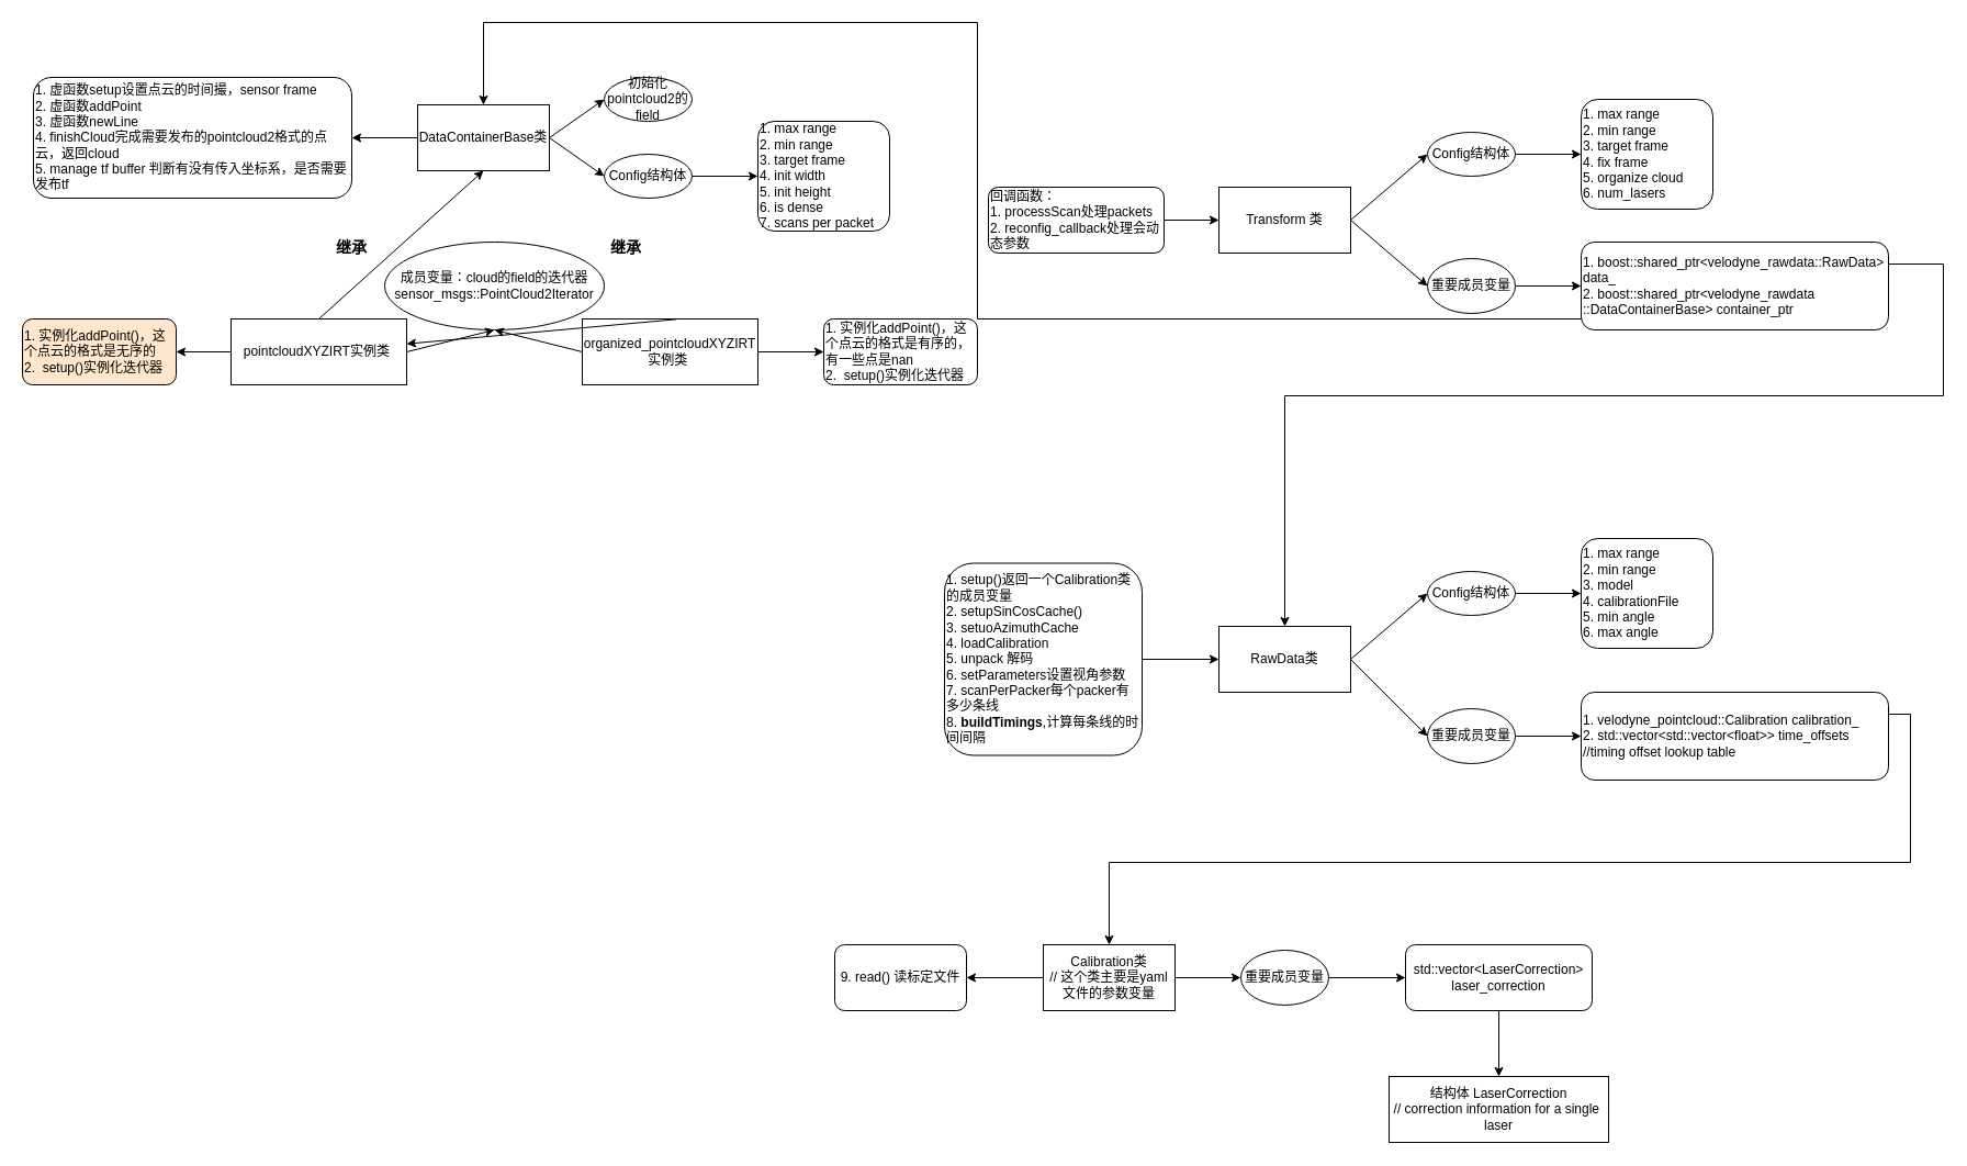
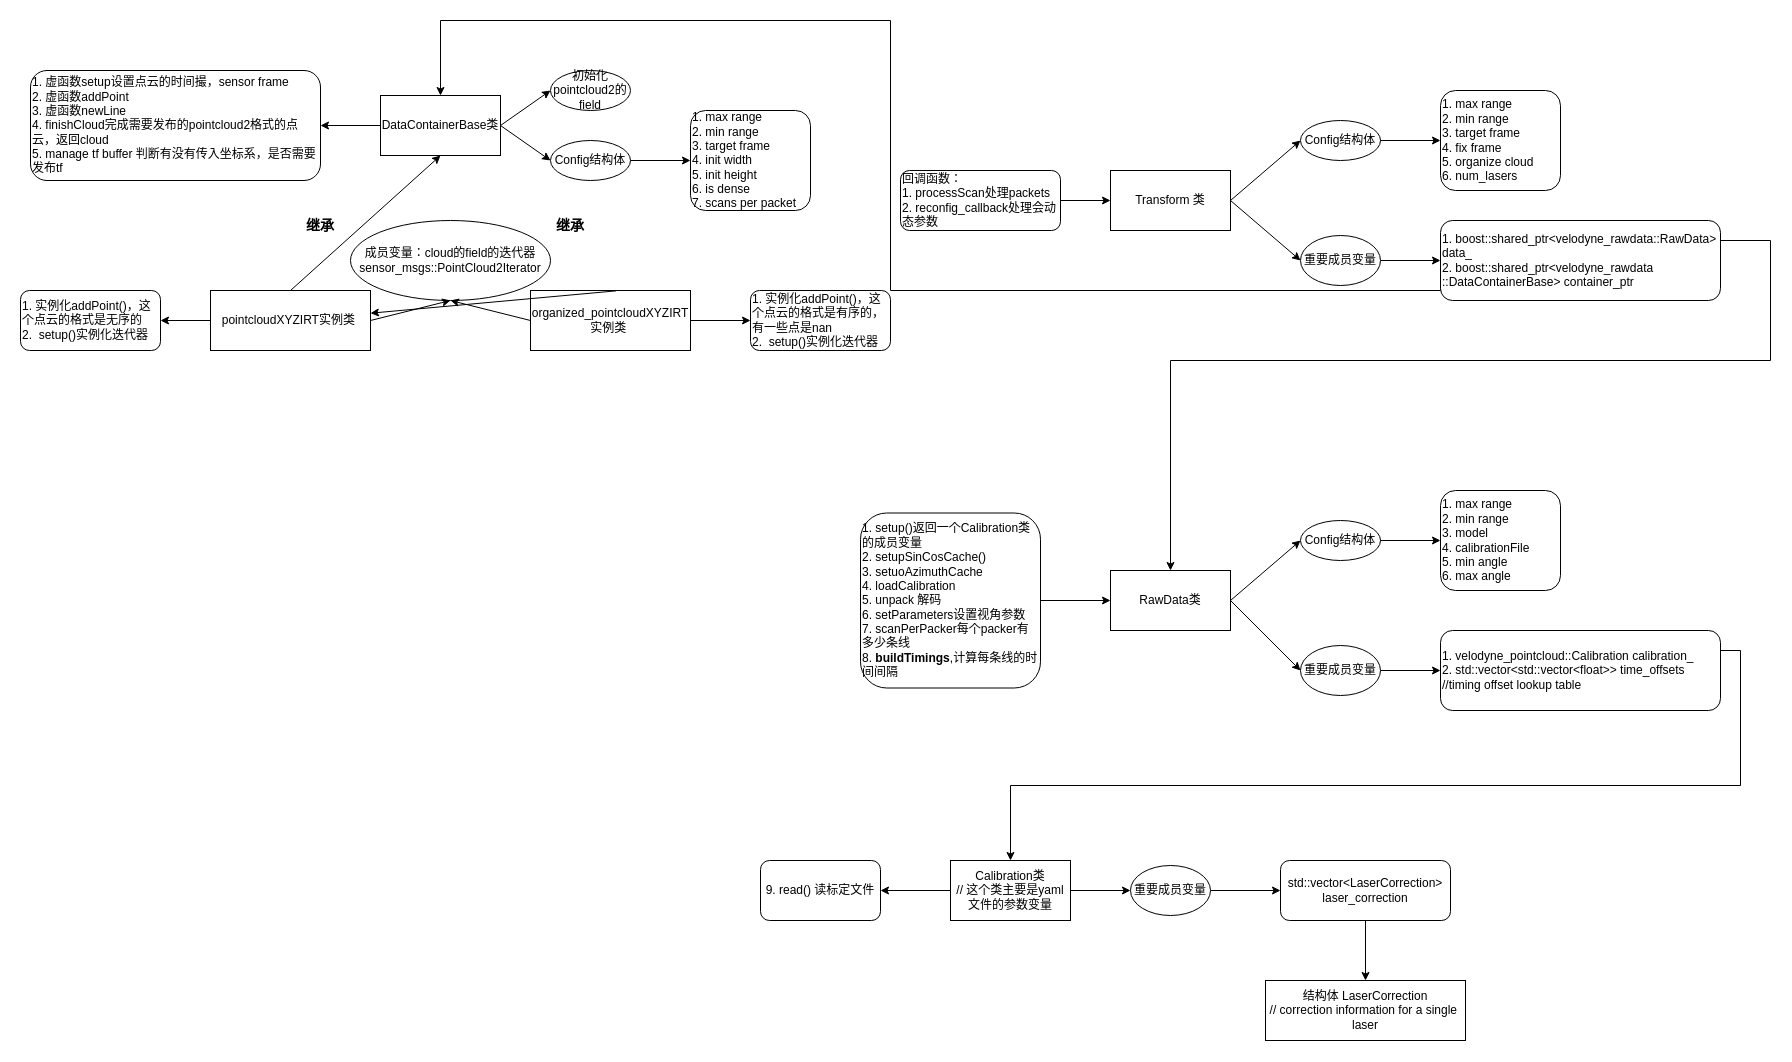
  <mxCell id="0" />
  <mxCell id="1" parent="0" />
  <mxCell id="2" value="DataContainerBase类" style="rounded=0;whiteSpace=wrap;html=1;" vertex="1" parent="1"><mxGeometry x="380" y="95" width="120" height="60" as="geometry" /></mxCell>
  <mxCell id="3" value="初始化pointcloud2的field" style="ellipse;whiteSpace=wrap;html=1;" vertex="1" parent="1"><mxGeometry x="550" y="70" width="80" height="40" as="geometry" /></mxCell>
  <mxCell id="4" value="Config结构体" style="ellipse;whiteSpace=wrap;html=1;" vertex="1" parent="1"><mxGeometry x="550" y="140" width="80" height="40" as="geometry" /></mxCell>
  <mxCell id="5" value="1. 虚函数setup设置点云的时间撮，sensor frame&lt;br&gt;2. 虚函数addPoint&lt;br&gt;3. 虚函数newLine&lt;br&gt;4. finishCloud完成需要发布的pointcloud2格式的点云，返回cloud&amp;nbsp;&lt;br&gt;5. manage tf buffer 判断有没有传入坐标系，是否需要发布tf&lt;br&gt;" style="rounded=1;whiteSpace=wrap;html=1;align=left;" vertex="1" parent="1"><mxGeometry x="30" y="70" width="290" height="110" as="geometry" /></mxCell>
  <mxCell id="6" value="1. max range&amp;nbsp;&lt;br&gt;2. min range&lt;br&gt;3. target frame&lt;br&gt;4. init width&lt;br&gt;5. init height&lt;br&gt;6. is dense&lt;br&gt;7. scans per packet" style="rounded=1;whiteSpace=wrap;html=1;align=left;" vertex="1" parent="1"><mxGeometry x="690" y="110" width="120" height="100" as="geometry" /></mxCell>
  <mxCell id="7" value="" style="endArrow=classic;html=1;entryX=1;entryY=0.5;entryDx=0;entryDy=0;exitX=0;exitY=0.5;exitDx=0;exitDy=0;" edge="1" parent="1" source="2" target="5"><mxGeometry width="50" height="50" relative="1" as="geometry"><mxPoint x="440" y="110" as="sourcePoint" /><mxPoint x="490" y="60" as="targetPoint" /></mxGeometry></mxCell>
  <mxCell id="8" value="" style="endArrow=classic;html=1;exitX=1;exitY=0.5;exitDx=0;exitDy=0;entryX=0;entryY=0.5;entryDx=0;entryDy=0;" edge="1" parent="1" source="2" target="3"><mxGeometry width="50" height="50" relative="1" as="geometry"><mxPoint x="570" y="100" as="sourcePoint" /><mxPoint x="620" y="50" as="targetPoint" /></mxGeometry></mxCell>
  <mxCell id="9" value="" style="endArrow=classic;html=1;exitX=1;exitY=0.5;exitDx=0;exitDy=0;entryX=0;entryY=0.5;entryDx=0;entryDy=0;" edge="1" parent="1" source="2" target="4"><mxGeometry width="50" height="50" relative="1" as="geometry"><mxPoint x="510" y="135" as="sourcePoint" /><mxPoint x="570" y="100" as="targetPoint" /></mxGeometry></mxCell>
  <mxCell id="10" value="" style="endArrow=classic;html=1;exitX=1;exitY=0.5;exitDx=0;exitDy=0;entryX=0;entryY=0.5;entryDx=0;entryDy=0;" edge="1" parent="1" source="4" target="6"><mxGeometry width="50" height="50" relative="1" as="geometry"><mxPoint x="510" y="145" as="sourcePoint" /><mxPoint x="570" y="110" as="targetPoint" /></mxGeometry></mxCell>
  <mxCell id="11" value="" style="edgeStyle=orthogonalEdgeStyle;rounded=0;orthogonalLoop=1;jettySize=auto;html=1;" edge="1" parent="1" source="12" target="20"><mxGeometry relative="1" as="geometry" /></mxCell>
  <mxCell id="12" value="pointcloudXYZIRT实例类&amp;nbsp;" style="rounded=0;whiteSpace=wrap;html=1;" vertex="1" parent="1"><mxGeometry x="210" y="290" width="160" height="60" as="geometry" /></mxCell>
  <mxCell id="13" value="" style="edgeStyle=orthogonalEdgeStyle;rounded=0;orthogonalLoop=1;jettySize=auto;html=1;" edge="1" parent="1" source="14" target="21"><mxGeometry relative="1" as="geometry" /></mxCell>
  <mxCell id="14" value="&lt;span&gt;organized_pointcloudXYZIRT实例类&amp;nbsp;&lt;/span&gt;" style="rounded=0;whiteSpace=wrap;html=1;" vertex="1" parent="1"><mxGeometry x="530" y="290" width="160" height="60" as="geometry" /></mxCell>
  <mxCell id="15" value="" style="endArrow=classic;html=1;exitX=0.5;exitY=0;exitDx=0;exitDy=0;entryX=0.5;entryY=1;entryDx=0;entryDy=0;" edge="1" parent="1" source="12" target="2"><mxGeometry width="50" height="50" relative="1" as="geometry"><mxPoint x="490" y="330" as="sourcePoint" /><mxPoint x="540" y="280" as="targetPoint" /></mxGeometry></mxCell>
  <mxCell id="16" value="" style="endArrow=classic;html=1;exitX=0.535;exitY=0.006;exitDx=0;exitDy=0;exitPerimeter=0;" edge="1" parent="1" source="14" target="12"><mxGeometry width="50" height="50" relative="1" as="geometry"><mxPoint x="490" y="330" as="sourcePoint" /><mxPoint x="540" y="280" as="targetPoint" /></mxGeometry></mxCell>
  <mxCell id="17" value="成员变量：cloud的field的迭代器sensor_msgs::PointCloud2Iterator" style="ellipse;whiteSpace=wrap;html=1;" vertex="1" parent="1"><mxGeometry x="350" y="220" width="200" height="80" as="geometry" /></mxCell>
  <mxCell id="18" value="" style="endArrow=classic;html=1;exitX=1;exitY=0.5;exitDx=0;exitDy=0;entryX=0.5;entryY=1;entryDx=0;entryDy=0;" edge="1" parent="1" source="12" target="17"><mxGeometry width="50" height="50" relative="1" as="geometry"><mxPoint x="480" y="330" as="sourcePoint" /><mxPoint x="530" y="280" as="targetPoint" /></mxGeometry></mxCell>
  <mxCell id="19" value="" style="endArrow=classic;html=1;exitX=0;exitY=0.5;exitDx=0;exitDy=0;" edge="1" parent="1" source="14"><mxGeometry width="50" height="50" relative="1" as="geometry"><mxPoint x="480" y="330" as="sourcePoint" /><mxPoint x="450" y="300" as="targetPoint" /></mxGeometry></mxCell>
- <mxCell id="20" value="1. 实例化addPoint()，这个点云的格式是无序的&lt;br&gt;2.&amp;nbsp; setup()实例化迭代器" style="rounded=1;whiteSpace=wrap;html=1;align=left;fillColor=#ffe6cc;" vertex="1" parent="1"><mxGeometry y="290" width="140" height="60" as="geometry" x="20" /></mxCell>
+ <mxCell id="20" value="1. 实例化addPoint()，这个点云的格式是无序的&lt;br&gt;2.&amp;nbsp; setup()实例化迭代器" style="rounded=1;whiteSpace=wrap;html=1;align=left;" vertex="1" parent="1"><mxGeometry y="290" width="140" height="60" as="geometry" x="20" /></mxCell>
  <mxCell id="21" value="1. 实例化addPoint()，这个点云的格式是有序的，有一些点是nan&lt;br&gt;2.&amp;nbsp; setup()实例化迭代器" style="rounded=1;whiteSpace=wrap;html=1;align=left;" vertex="1" parent="1"><mxGeometry x="750" y="290" width="140" height="60" as="geometry" /></mxCell>
  <mxCell id="22" value="&lt;b&gt;&lt;font style=&quot;font-size: 14px&quot;&gt;继承&lt;/font&gt;&lt;/b&gt;" style="text;html=1;strokeColor=none;fillColor=none;align=center;verticalAlign=middle;whiteSpace=wrap;rounded=0;" vertex="1" parent="1"><mxGeometry x="540" y="210" width="60" height="30" as="geometry" /></mxCell>
  <mxCell id="23" value="&lt;b&gt;&lt;font style=&quot;font-size: 14px&quot;&gt;继承&lt;/font&gt;&lt;/b&gt;" style="text;html=1;strokeColor=none;fillColor=none;align=center;verticalAlign=middle;whiteSpace=wrap;rounded=0;" vertex="1" parent="1"><mxGeometry x="290" y="210" width="60" height="30" as="geometry" /></mxCell>
  <mxCell id="24" value="Transform 类" style="rounded=0;whiteSpace=wrap;html=1;" vertex="1" parent="1"><mxGeometry x="1110" y="170" width="120" height="60" as="geometry" /></mxCell>
  <mxCell id="25" value="" style="edgeStyle=orthogonalEdgeStyle;rounded=0;orthogonalLoop=1;jettySize=auto;html=1;" edge="1" parent="1" source="26" target="24"><mxGeometry relative="1" as="geometry" /></mxCell>
  <mxCell id="26" value="回调函数：&lt;br&gt;1. processScan处理packets&lt;br&gt;2. reconfig_callback处理会动态参数" style="rounded=1;whiteSpace=wrap;html=1;align=left;" vertex="1" parent="1"><mxGeometry x="900" y="170" width="160" height="60" as="geometry" /></mxCell>
  <mxCell id="27" value="Config结构体" style="ellipse;whiteSpace=wrap;html=1;" vertex="1" parent="1"><mxGeometry x="1300" width="80" height="40" as="geometry" y="120" /></mxCell>
  <mxCell id="28" value="1. max range&amp;nbsp;&lt;br&gt;2. min range&lt;br&gt;3. target frame&lt;br&gt;4. fix frame&lt;br&gt;5. organize cloud&lt;br&gt;6. num_lasers" style="rounded=1;whiteSpace=wrap;html=1;align=left;" vertex="1" parent="1"><mxGeometry x="1440" y="90" width="120" height="100" as="geometry" /></mxCell>
  <mxCell id="29" value="" style="endArrow=classic;html=1;exitX=1;exitY=0.5;exitDx=0;exitDy=0;entryX=0;entryY=0.5;entryDx=0;entryDy=0;" edge="1" parent="1" source="27" target="28"><mxGeometry width="50" height="50" relative="1" as="geometry"><mxPoint x="1260" y="125" as="sourcePoint" /><mxPoint x="1320" y="90" as="targetPoint" /></mxGeometry></mxCell>
  <mxCell id="30" value="" style="edgeStyle=orthogonalEdgeStyle;rounded=0;orthogonalLoop=1;jettySize=auto;html=1;" edge="1" parent="1" source="31" target="34"><mxGeometry relative="1" as="geometry" /></mxCell>
  <mxCell id="31" value="重要成员变量" style="ellipse;whiteSpace=wrap;html=1;" vertex="1" parent="1"><mxGeometry x="1300" y="235" width="80" height="50" as="geometry" /></mxCell>
  <mxCell id="32" style="edgeStyle=orthogonalEdgeStyle;rounded=0;orthogonalLoop=1;jettySize=auto;html=1;exitX=1;exitY=0.25;exitDx=0;exitDy=0;entryX=0.5;entryY=0;entryDx=0;entryDy=0;" edge="1" parent="1" source="34" target="37"><mxGeometry relative="1" as="geometry"><Array as="points"><mxPoint x="1770" y="240" /><mxPoint x="1770" y="360" /><mxPoint x="1170" y="360" /></Array></mxGeometry></mxCell>
  <mxCell id="33" style="edgeStyle=orthogonalEdgeStyle;rounded=0;orthogonalLoop=1;jettySize=auto;html=1;exitX=0;exitY=0.75;exitDx=0;exitDy=0;entryX=0.5;entryY=0;entryDx=0;entryDy=0;" edge="1" parent="1" source="34" target="2"><mxGeometry relative="1" as="geometry"><Array as="points"><mxPoint x="1440" y="290" /><mxPoint x="890" y="290" /><mxPoint x="890" y="20" /><mxPoint x="440" y="20" /></Array></mxGeometry></mxCell>
  <mxCell id="34" value="1. boost::shared_ptr&amp;lt;velodyne_rawdata::RawData&amp;gt; data_&lt;br&gt;2. boost::shared_ptr&amp;lt;velodyne_rawdata&lt;br&gt;::DataContainerBase&amp;gt; container_ptr" style="rounded=1;whiteSpace=wrap;html=1;align=left;" vertex="1" parent="1"><mxGeometry x="1440" y="220" width="280" height="80" as="geometry" /></mxCell>
  <mxCell id="35" value="" style="endArrow=classic;html=1;entryX=0;entryY=0.5;entryDx=0;entryDy=0;exitX=1;exitY=0.5;exitDx=0;exitDy=0;" edge="1" parent="1" source="24" target="27"><mxGeometry width="50" height="50" relative="1" as="geometry"><mxPoint x="1050" y="230" as="sourcePoint" /><mxPoint x="1100" y="180" as="targetPoint" /></mxGeometry></mxCell>
  <mxCell id="36" value="" style="endArrow=classic;html=1;entryX=0;entryY=0.5;entryDx=0;entryDy=0;exitX=1;exitY=0.5;exitDx=0;exitDy=0;" edge="1" parent="1" source="24" target="31"><mxGeometry width="50" height="50" relative="1" as="geometry"><mxPoint x="1050" y="230" as="sourcePoint" /><mxPoint x="1100" y="180" as="targetPoint" /></mxGeometry></mxCell>
  <mxCell id="37" value="RawData类" style="rounded=0;whiteSpace=wrap;html=1;" vertex="1" parent="1"><mxGeometry x="1110" y="570" width="120" height="60" as="geometry" /></mxCell>
  <mxCell id="38" value="" style="edgeStyle=orthogonalEdgeStyle;rounded=0;orthogonalLoop=1;jettySize=auto;html=1;" edge="1" parent="1" source="39" target="37"><mxGeometry relative="1" as="geometry" /></mxCell>
  <mxCell id="39" value="1. setup()返回一个Calibration类的成员变量&lt;br&gt;2. setupSinCosCache()&lt;br&gt;3. setuoAzimuthCache&lt;br&gt;4. loadCalibration&lt;br&gt;5. unpack 解码&lt;br&gt;6. setParameters设置视角参数&lt;br&gt;7. scanPerPacker每个packer有多少条线&lt;br&gt;8. &lt;b&gt;buildTimings&lt;/b&gt;,计算每条线的时间间隔" style="rounded=1;whiteSpace=wrap;html=1;align=left;" vertex="1" parent="1"><mxGeometry x="860" y="512.5" width="180" height="175" as="geometry" /></mxCell>
  <mxCell id="40" value="Config结构体" style="ellipse;whiteSpace=wrap;html=1;" vertex="1" parent="1"><mxGeometry x="1300" y="520" width="80" height="40" as="geometry" /></mxCell>
  <mxCell id="41" value="1. max range&amp;nbsp;&lt;br&gt;2. min range&lt;br&gt;3. model&lt;br&gt;4. calibrationFile&lt;br&gt;5. min angle&lt;br&gt;6. max angle" style="rounded=1;whiteSpace=wrap;html=1;align=left;" vertex="1" parent="1"><mxGeometry x="1440" y="490" width="120" height="100" as="geometry" /></mxCell>
  <mxCell id="42" value="" style="endArrow=classic;html=1;exitX=1;exitY=0.5;exitDx=0;exitDy=0;entryX=0;entryY=0.5;entryDx=0;entryDy=0;" edge="1" parent="1" source="40" target="41"><mxGeometry width="50" height="50" relative="1" as="geometry"><mxPoint x="1260" y="525" as="sourcePoint" /><mxPoint x="1320" y="490" as="targetPoint" /></mxGeometry></mxCell>
  <mxCell id="43" value="" style="edgeStyle=orthogonalEdgeStyle;rounded=0;orthogonalLoop=1;jettySize=auto;html=1;" edge="1" parent="1" source="44" target="46"><mxGeometry relative="1" as="geometry" /></mxCell>
  <mxCell id="44" value="重要成员变量" style="ellipse;whiteSpace=wrap;html=1;" vertex="1" parent="1"><mxGeometry x="1300" y="645" width="80" height="50" as="geometry" /></mxCell>
  <mxCell id="45" style="edgeStyle=orthogonalEdgeStyle;rounded=0;orthogonalLoop=1;jettySize=auto;html=1;exitX=1;exitY=0.25;exitDx=0;exitDy=0;entryX=0.5;entryY=0;entryDx=0;entryDy=0;" edge="1" parent="1" source="46" target="51"><mxGeometry relative="1" as="geometry" /></mxCell>
  <mxCell id="46" value="1. velodyne_pointcloud::Calibration calibration_&lt;br&gt;2. std::vector&amp;lt;std::vector&amp;lt;float&amp;gt;&amp;gt; time_offsets //timing offset lookup table" style="rounded=1;whiteSpace=wrap;html=1;align=left;" vertex="1" parent="1"><mxGeometry x="1440" y="630" width="280" height="80" as="geometry" /></mxCell>
  <mxCell id="47" value="" style="endArrow=classic;html=1;exitX=1;exitY=0.5;exitDx=0;exitDy=0;entryX=0;entryY=0.5;entryDx=0;entryDy=0;" edge="1" parent="1" source="37" target="40"><mxGeometry width="50" height="50" relative="1" as="geometry"><mxPoint x="1270" y="580" as="sourcePoint" /><mxPoint x="1320" y="530" as="targetPoint" /></mxGeometry></mxCell>
  <mxCell id="48" value="" style="endArrow=classic;html=1;exitX=1;exitY=0.5;exitDx=0;exitDy=0;entryX=0;entryY=0.5;entryDx=0;entryDy=0;" edge="1" parent="1" source="37" target="44"><mxGeometry width="50" height="50" relative="1" as="geometry"><mxPoint x="1270" y="580" as="sourcePoint" /><mxPoint x="1320" y="530" as="targetPoint" /></mxGeometry></mxCell>
  <mxCell id="49" value="" style="edgeStyle=orthogonalEdgeStyle;rounded=0;orthogonalLoop=1;jettySize=auto;html=1;" edge="1" parent="1" source="51" target="54"><mxGeometry relative="1" as="geometry" /></mxCell>
  <mxCell id="50" value="" style="edgeStyle=orthogonalEdgeStyle;rounded=0;orthogonalLoop=1;jettySize=auto;html=1;" edge="1" parent="1" source="51" target="57"><mxGeometry relative="1" as="geometry" /></mxCell>
  <mxCell id="51" value="Calibration类&lt;br&gt;// 这个类主要是yaml文件的参数变量" style="rounded=0;whiteSpace=wrap;html=1;" vertex="1" parent="1"><mxGeometry x="950" y="860" width="120" height="60" as="geometry" /></mxCell>
  <mxCell id="52" value="结构体 LaserCorrection&lt;br&gt;// correction information for a single&amp;nbsp; laser" style="rounded=0;whiteSpace=wrap;html=1;" vertex="1" parent="1"><mxGeometry x="1265" y="980" width="200" height="60" as="geometry" /></mxCell>
  <mxCell id="53" value="" style="edgeStyle=orthogonalEdgeStyle;rounded=0;orthogonalLoop=1;jettySize=auto;html=1;" edge="1" parent="1" source="54" target="56"><mxGeometry relative="1" as="geometry" /></mxCell>
  <mxCell id="54" value="重要成员变量" style="ellipse;whiteSpace=wrap;html=1;" vertex="1" parent="1"><mxGeometry x="1130" y="865" width="80" height="50" as="geometry" /></mxCell>
  <mxCell id="55" value="" style="edgeStyle=orthogonalEdgeStyle;rounded=0;orthogonalLoop=1;jettySize=auto;html=1;" edge="1" parent="1" source="56" target="52"><mxGeometry relative="1" as="geometry" /></mxCell>
  <mxCell id="56" value="std::vector&amp;lt;LaserCorrection&amp;gt; laser_correction" style="rounded=1;whiteSpace=wrap;html=1;" vertex="1" parent="1"><mxGeometry x="1280" y="860" width="170" height="60" as="geometry" /></mxCell>
  <mxCell id="57" value="9. read() 读标定文件" style="rounded=1;whiteSpace=wrap;html=1;" vertex="1" parent="1"><mxGeometry x="760" y="860" width="120" height="60" as="geometry" /></mxCell>
